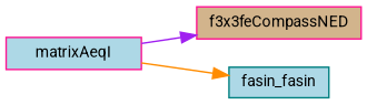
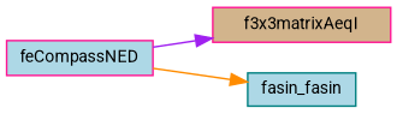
  digraph {
    fontname=Roboto
    rankdir=LR
    node [color=deeppink fillcolor=lightblue fontname=Roboto fontsize=10 shape=record style=filled]
    edge [fontname=Roboto fontsize=10 labelfontname=Helvetica labelfontsize=10 style=solid]
-   n1 [fontcolor=black height=0.2 label=matrixAeqI width=0.4]
-   n2 [fillcolor=tan height=0.2 label=f3x3feCompassNED width=0.4]
+   n1 [fontcolor=black height=0.2 label=feCompassNED width=0.4]
+   n2 [fillcolor=tan height=0.2 label=f3x3matrixAeqI width=0.4]
    n3 [color=teal height=0.2 label=fasin_fasin width=0.4]
    n1 -> n2 [color=purple]
    n1 -> n3 [color=darkorange]
  }
